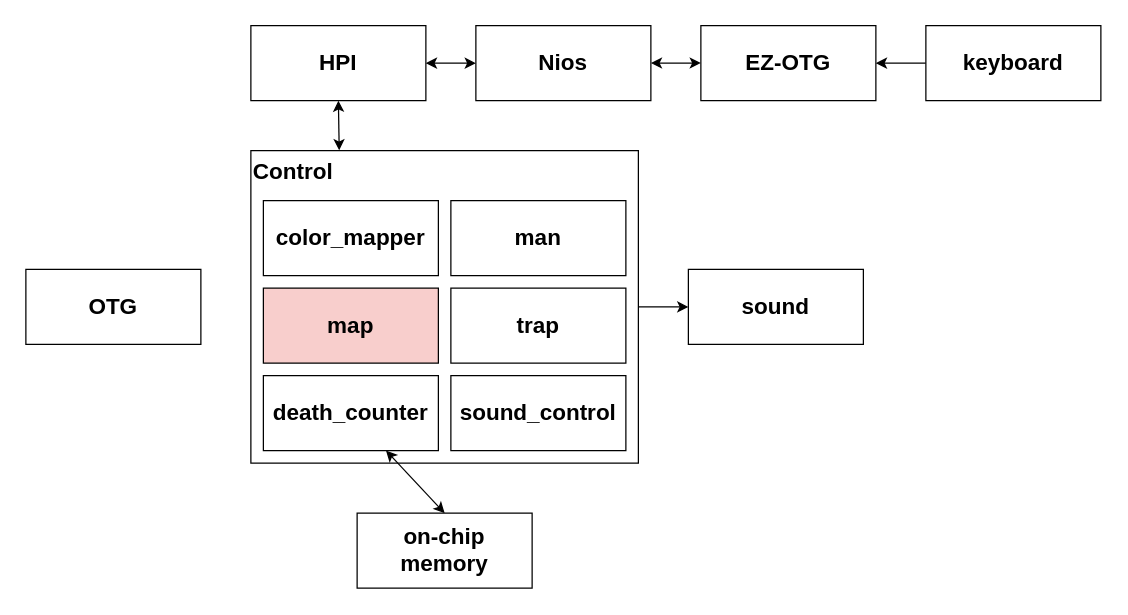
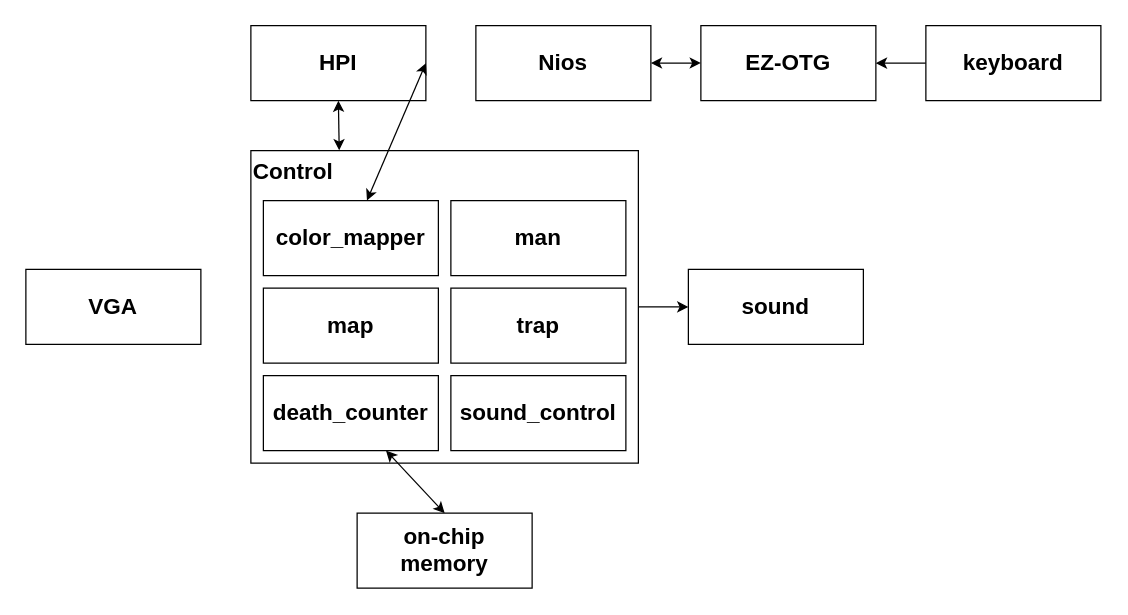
  <mxCell id="0" />
  <mxCell id="1" parent="0" />
  <mxCell id="2" value="" style="group" vertex="1" connectable="0" parent="1"><mxGeometry x="200" y="120" width="310" height="250" as="geometry" /></mxCell>
  <mxCell id="3" value="&lt;b&gt;&lt;font style=&quot;font-size: 18px&quot;&gt;Control&lt;/font&gt;&lt;/b&gt;" style="rounded=0;whiteSpace=wrap;html=1;align=left;horizontal=1;verticalAlign=top;" vertex="1" parent="2"><mxGeometry width="310" height="250" as="geometry" /></mxCell>
  <mxCell id="4" value="&lt;font style=&quot;font-size: 18px&quot;&gt;&lt;b&gt;color_mapper&lt;/b&gt;&lt;/font&gt;" style="rounded=0;whiteSpace=wrap;html=1;" vertex="1" parent="2"><mxGeometry x="10" y="40" width="140" height="60" as="geometry" /></mxCell>
- <mxCell id="5" value="&lt;font style=&quot;font-size: 18px&quot;&gt;&lt;b&gt;map&lt;/b&gt;&lt;/font&gt;" style="rounded=0;whiteSpace=wrap;html=1;fillColor=#f8cecc;" vertex="1" parent="2"><mxGeometry x="10" y="110" width="140" height="60" as="geometry" /></mxCell>
+ <mxCell id="5" value="&lt;font style=&quot;font-size: 18px&quot;&gt;&lt;b&gt;map&lt;/b&gt;&lt;/font&gt;" style="rounded=0;whiteSpace=wrap;html=1;" vertex="1" parent="2"><mxGeometry x="10" y="110" width="140" height="60" as="geometry" /></mxCell>
  <mxCell id="6" value="&lt;font style=&quot;font-size: 18px&quot;&gt;&lt;b&gt;death_counter&lt;/b&gt;&lt;/font&gt;" style="rounded=0;whiteSpace=wrap;html=1;" vertex="1" parent="2"><mxGeometry x="10" y="180" width="140" height="60" as="geometry" /></mxCell>
  <mxCell id="7" value="&lt;font style=&quot;font-size: 18px&quot;&gt;&lt;b&gt;man&lt;/b&gt;&lt;/font&gt;" style="rounded=0;whiteSpace=wrap;html=1;" vertex="1" parent="2"><mxGeometry x="160" y="40" width="140" height="60" as="geometry" /></mxCell>
  <mxCell id="8" value="&lt;font style=&quot;font-size: 18px&quot;&gt;&lt;b&gt;trap&lt;/b&gt;&lt;/font&gt;" style="rounded=0;whiteSpace=wrap;html=1;" vertex="1" parent="2"><mxGeometry x="160" y="110" width="140" height="60" as="geometry" /></mxCell>
  <mxCell id="9" value="&lt;font style=&quot;font-size: 18px&quot;&gt;&lt;b&gt;sound_control&lt;/b&gt;&lt;/font&gt;" style="rounded=0;whiteSpace=wrap;html=1;" vertex="1" parent="2"><mxGeometry x="160" y="180" width="140" height="60" as="geometry" /></mxCell>
- <mxCell id="10" value="&lt;font style=&quot;font-size: 18px&quot;&gt;&lt;b&gt;OTG&lt;/b&gt;&lt;/font&gt;" style="rounded=0;whiteSpace=wrap;html=1;" vertex="1" parent="1"><mxGeometry x="20" y="215" width="140" height="60" as="geometry" /></mxCell>
+ <mxCell id="10" value="&lt;font style=&quot;font-size: 18px&quot;&gt;&lt;b&gt;VGA&lt;/b&gt;&lt;/font&gt;" style="rounded=0;whiteSpace=wrap;html=1;" vertex="1" parent="1"><mxGeometry x="20" y="215" width="140" height="60" as="geometry" /></mxCell>
  <mxCell id="11" value="&lt;font style=&quot;font-size: 18px&quot;&gt;&lt;b&gt;HPI&lt;/b&gt;&lt;/font&gt;" style="rounded=0;whiteSpace=wrap;html=1;" vertex="1" parent="1"><mxGeometry x="200" y="20" width="140" height="60" as="geometry" /></mxCell>
  <mxCell id="12" value="&lt;font style=&quot;font-size: 18px&quot;&gt;&lt;b&gt;Nios&lt;/b&gt;&lt;/font&gt;" style="rounded=0;whiteSpace=wrap;html=1;" vertex="1" parent="1"><mxGeometry x="380" y="20" width="140" height="60" as="geometry" /></mxCell>
  <mxCell id="13" value="&lt;font style=&quot;font-size: 18px&quot;&gt;&lt;b&gt;EZ-OTG&lt;/b&gt;&lt;/font&gt;" style="rounded=0;whiteSpace=wrap;html=1;" vertex="1" parent="1"><mxGeometry x="560" y="20" width="140" height="60" as="geometry" /></mxCell>
  <mxCell id="14" style="edgeStyle=orthogonalEdgeStyle;rounded=0;orthogonalLoop=1;jettySize=auto;html=1;entryX=1;entryY=0.5;entryDx=0;entryDy=0;" edge="1" parent="1" source="15" target="13"><mxGeometry relative="1" as="geometry" /></mxCell>
  <mxCell id="15" value="&lt;font style=&quot;font-size: 18px&quot;&gt;&lt;b&gt;keyboard&lt;/b&gt;&lt;/font&gt;" style="rounded=0;whiteSpace=wrap;html=1;" vertex="1" parent="1"><mxGeometry x="740" y="20" width="140" height="60" as="geometry" /></mxCell>
  <mxCell id="16" value="&lt;font style=&quot;font-size: 18px&quot;&gt;&lt;b&gt;sound&lt;/b&gt;&lt;/font&gt;" style="rounded=0;whiteSpace=wrap;html=1;" vertex="1" parent="1"><mxGeometry x="550" y="215" width="140" height="60" as="geometry" /></mxCell>
  <mxCell id="17" value="&lt;font style=&quot;font-size: 18px&quot;&gt;&lt;b&gt;on-chip&lt;br&gt;memory&lt;br&gt;&lt;/b&gt;&lt;/font&gt;" style="rounded=0;whiteSpace=wrap;html=1;" vertex="1" parent="1"><mxGeometry x="285" y="410" width="140" height="60" as="geometry" /></mxCell>
  <mxCell id="18" value="" style="endArrow=classic;startArrow=classic;html=1;exitX=0.228;exitY=-0.001;exitDx=0;exitDy=0;entryX=0.5;entryY=1;entryDx=0;entryDy=0;exitPerimeter=0;" edge="1" parent="1" source="3" target="11"><mxGeometry width="50" height="50" relative="1" as="geometry"><mxPoint x="360" y="160" as="sourcePoint" /><mxPoint x="410" y="110" as="targetPoint" /></mxGeometry></mxCell>
- <mxCell id="19" value="" style="endArrow=classic;startArrow=classic;html=1;exitX=1;exitY=0.5;exitDx=0;exitDy=0;entryX=0;entryY=0.5;entryDx=0;entryDy=0;" edge="1" parent="1" source="11" target="12"><mxGeometry width="50" height="50" relative="1" as="geometry"><mxPoint x="360" y="160" as="sourcePoint" /><mxPoint x="410" y="110" as="targetPoint" /></mxGeometry></mxCell>
+ <mxCell id="19" value="" style="endArrow=classic;startArrow=classic;html=1;exitX=1;exitY=0.5;exitDx=0;exitDy=0;" edge="1" parent="1" source="11" target="4"><mxGeometry width="50" height="50" relative="1" as="geometry"><mxPoint x="360" y="160" as="sourcePoint" /><mxPoint x="410" y="110" as="targetPoint" /></mxGeometry></mxCell>
  <mxCell id="20" value="" style="endArrow=classic;startArrow=classic;html=1;exitX=1;exitY=0.5;exitDx=0;exitDy=0;entryX=0;entryY=0.5;entryDx=0;entryDy=0;" edge="1" parent="1"><mxGeometry width="50" height="50" relative="1" as="geometry"><mxPoint x="520" y="49.9" as="sourcePoint" /><mxPoint x="560" y="49.9" as="targetPoint" /></mxGeometry></mxCell>
  <mxCell id="21" style="edgeStyle=orthogonalEdgeStyle;rounded=0;orthogonalLoop=1;jettySize=auto;html=1;exitX=1;exitY=0.5;exitDx=0;exitDy=0;entryX=0;entryY=0.5;entryDx=0;entryDy=0;" edge="1" parent="1" source="3" target="16"><mxGeometry relative="1" as="geometry" /></mxCell>
  <mxCell id="22" value="" style="endArrow=classic;startArrow=classic;html=1;exitX=0.5;exitY=0;exitDx=0;exitDy=0;" edge="1" parent="1" source="17" target="6"><mxGeometry width="50" height="50" relative="1" as="geometry"><mxPoint x="350" y="400" as="sourcePoint" /><mxPoint x="400" y="350" as="targetPoint" /></mxGeometry></mxCell>
